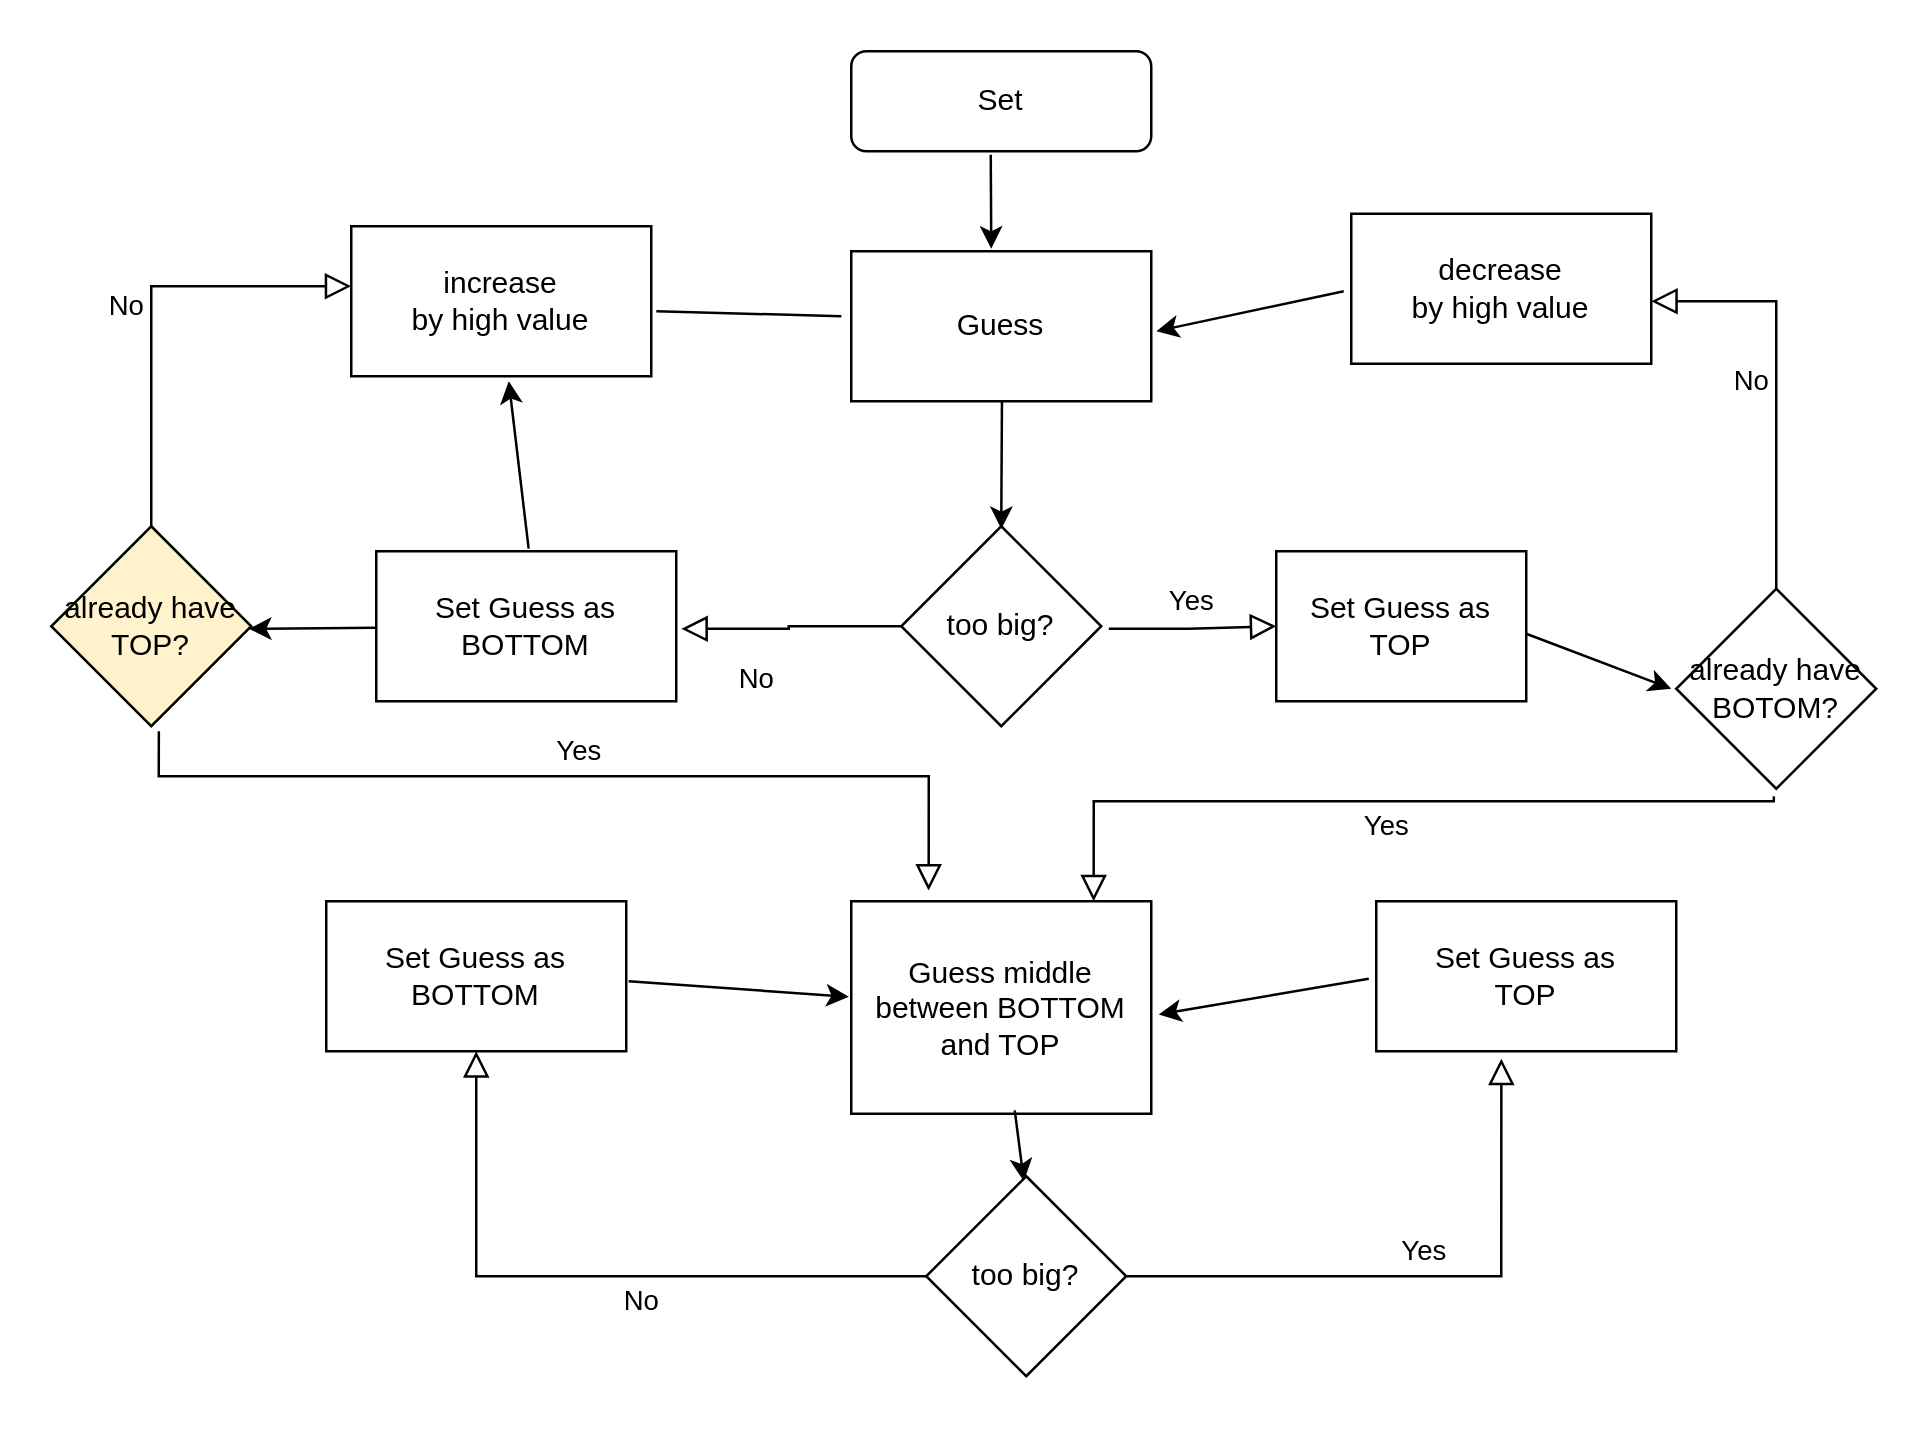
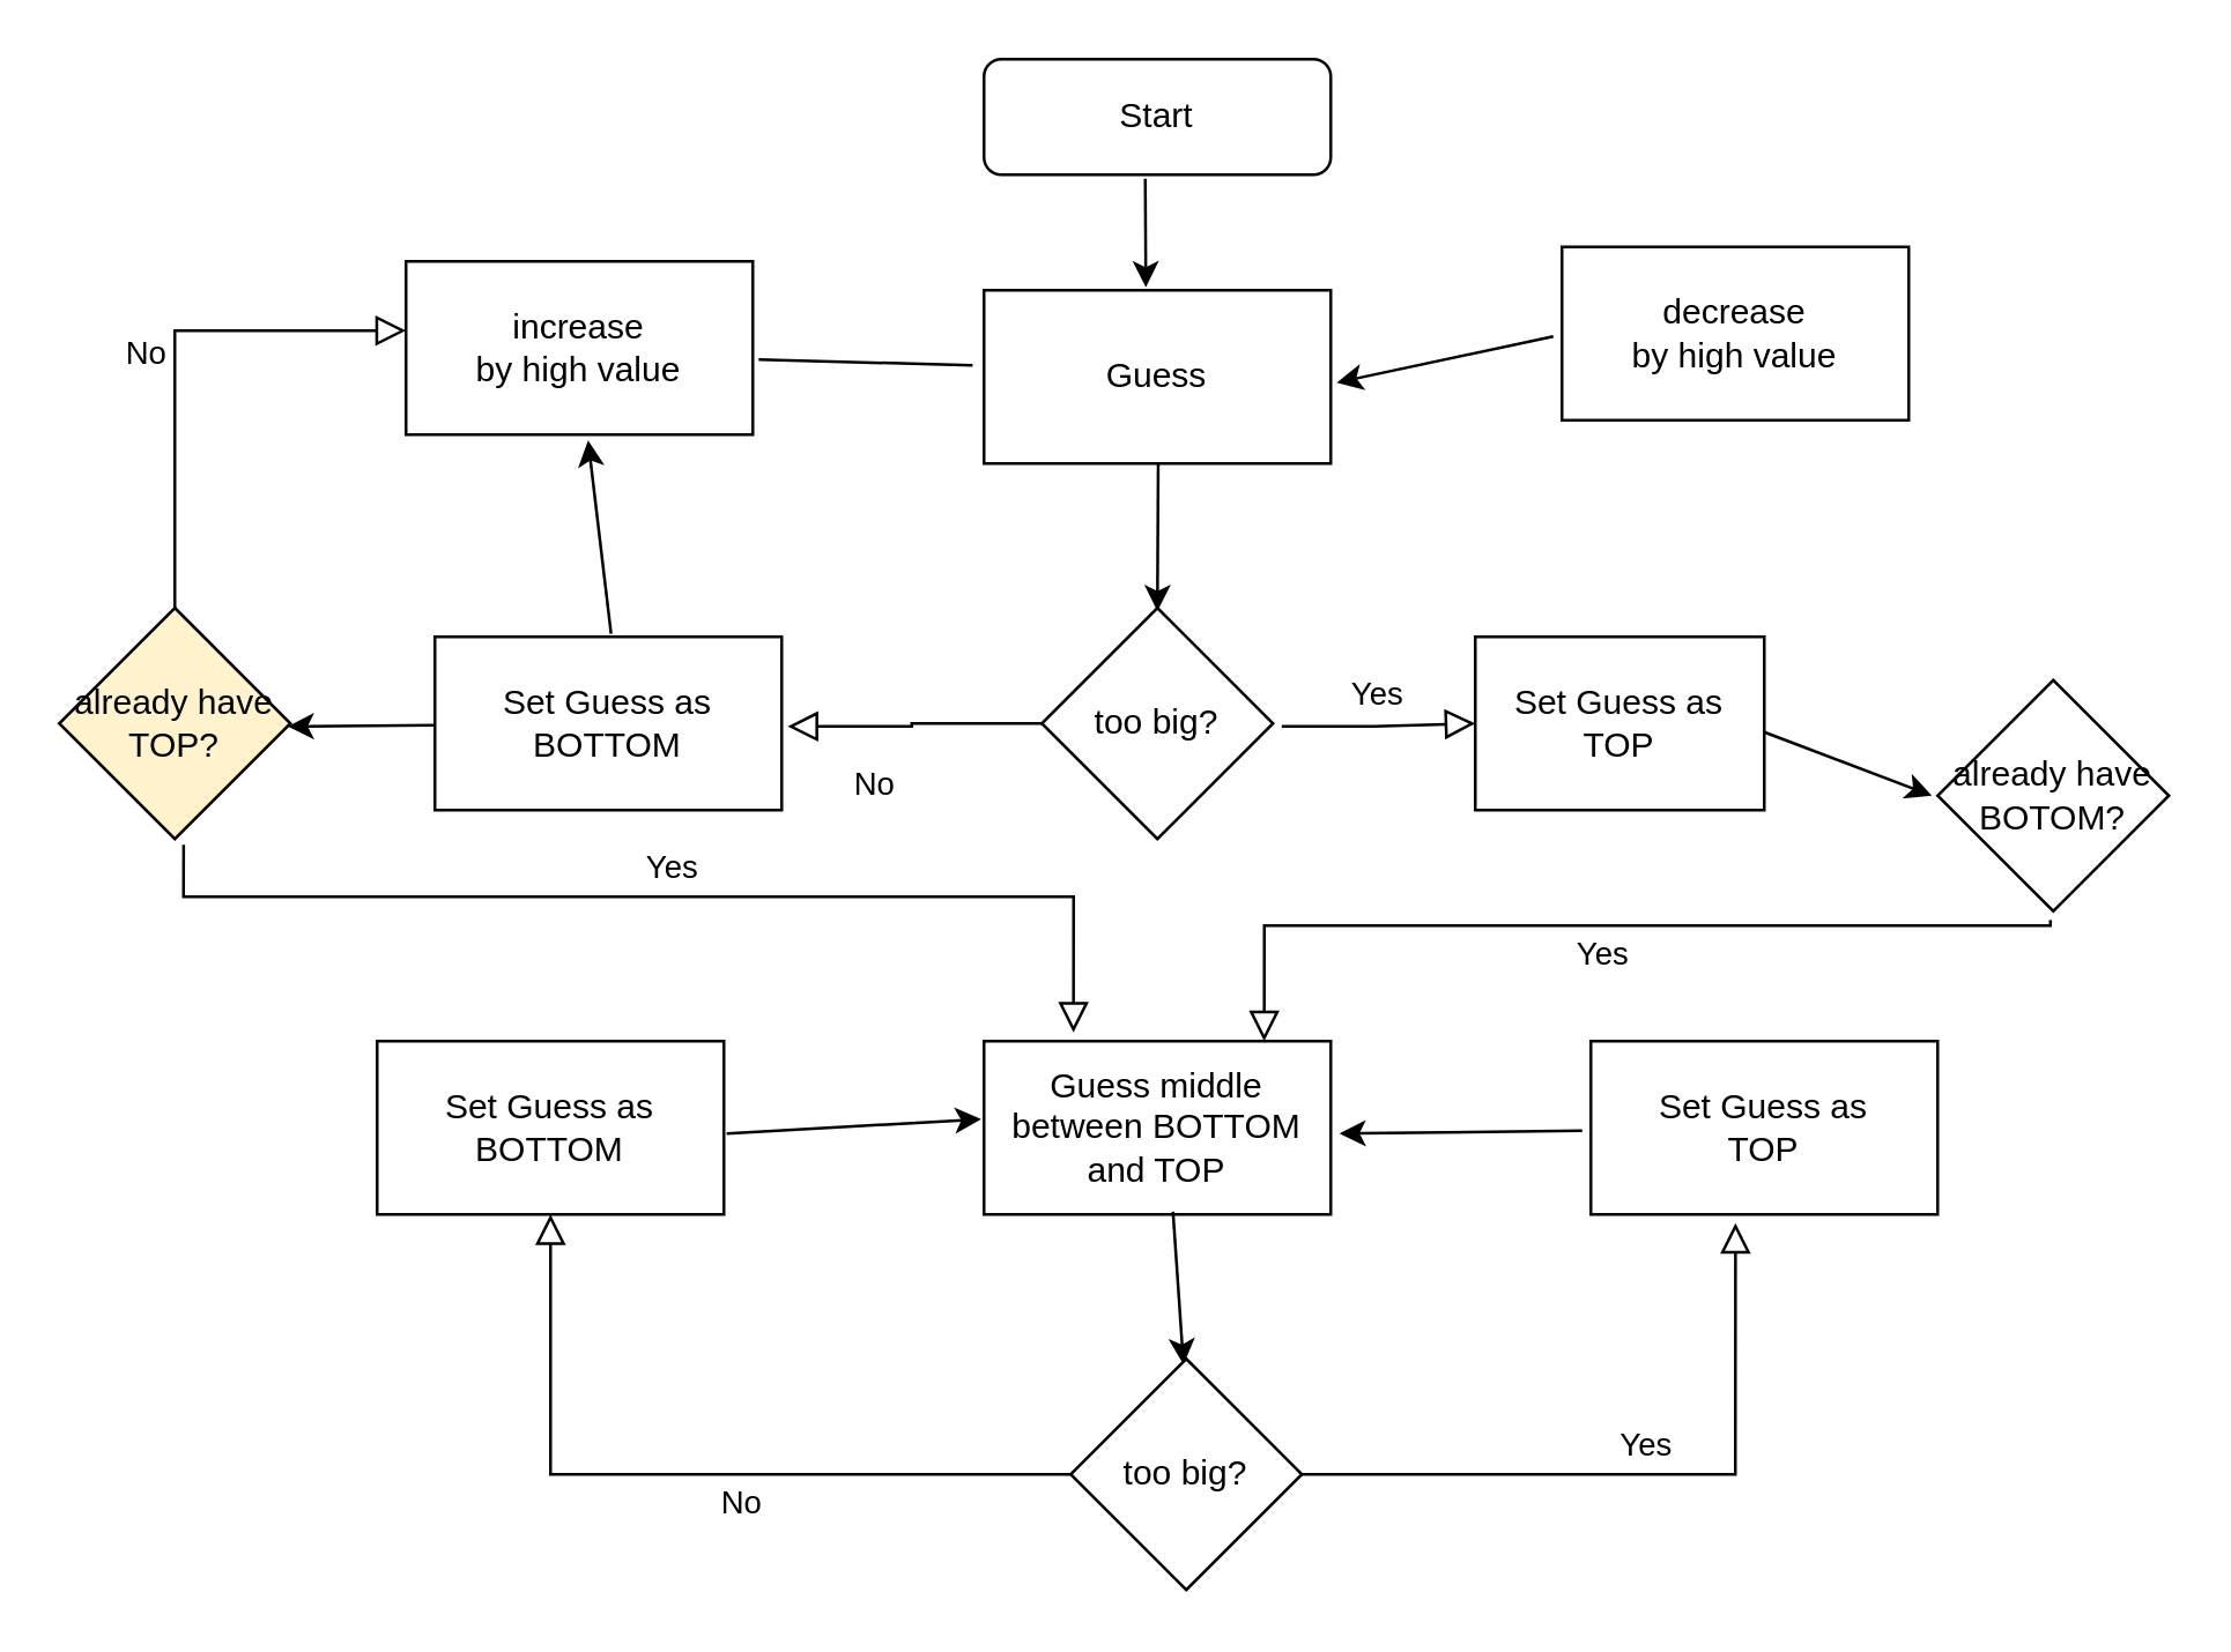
  <mxCell id="0" />
  <mxCell id="1" parent="0" />
- <mxCell id="2" value="Set" style="rounded=1;whiteSpace=wrap;html=1;fontSize=12;glass=0;strokeWidth=1;shadow=0;" parent="1" vertex="1"><mxGeometry x="340" y="20" width="120" height="40" as="geometry" /></mxCell>
+ <mxCell id="2" value="Start" style="rounded=1;whiteSpace=wrap;html=1;fontSize=12;glass=0;strokeWidth=1;shadow=0;" parent="1" vertex="1"><mxGeometry x="340" y="20" width="120" height="40" as="geometry" /></mxCell>
  <mxCell id="3" value="Yes" style="edgeStyle=orthogonalEdgeStyle;rounded=0;html=1;jettySize=auto;orthogonalLoop=1;fontSize=11;endArrow=block;endFill=0;endSize=8;strokeWidth=1;shadow=0;labelBackgroundColor=none;exitX=1.038;exitY=0.513;exitDx=0;exitDy=0;exitPerimeter=0;" parent="1" source="24" edge="1"><mxGeometry y="10" relative="1" as="geometry"><mxPoint as="offset" /><mxPoint x="448" y="240" as="sourcePoint" /><mxPoint x="510" y="250" as="targetPoint" /></mxGeometry></mxCell>
  <mxCell id="4" value="Guess" style="rounded=0;whiteSpace=wrap;html=1;" vertex="1" parent="1"><mxGeometry x="340" y="100" width="120" height="60" as="geometry" /></mxCell>
  <mxCell id="5" value="" style="endArrow=classic;html=1;exitX=0.465;exitY=1.036;exitDx=0;exitDy=0;exitPerimeter=0;" edge="1" parent="1" source="2"><mxGeometry width="50" height="50" relative="1" as="geometry"><mxPoint x="350" y="170" as="sourcePoint" /><mxPoint x="396" y="99" as="targetPoint" /></mxGeometry></mxCell>
  <mxCell id="6" value="" style="endArrow=classic;html=1;exitX=0.465;exitY=1.036;exitDx=0;exitDy=0;exitPerimeter=0;entryX=0.546;entryY=0.019;entryDx=0;entryDy=0;entryPerimeter=0;" edge="1" parent="1"><mxGeometry width="50" height="50" relative="1" as="geometry"><mxPoint x="400.28" y="160" as="sourcePoint" /><mxPoint x="400" y="211.14" as="targetPoint" /></mxGeometry></mxCell>
  <mxCell id="7" value="No" style="rounded=0;html=1;jettySize=auto;orthogonalLoop=1;fontSize=11;endArrow=block;endFill=0;endSize=8;strokeWidth=1;shadow=0;labelBackgroundColor=none;edgeStyle=orthogonalEdgeStyle;exitX=0;exitY=0.5;exitDx=0;exitDy=0;exitPerimeter=0;entryX=1.017;entryY=0.517;entryDx=0;entryDy=0;entryPerimeter=0;" edge="1" parent="1" source="24" target="15"><mxGeometry x="0.333" y="20" relative="1" as="geometry"><mxPoint as="offset" /><mxPoint x="352.72" y="241.86" as="sourcePoint" /><mxPoint x="280" y="242" as="targetPoint" /></mxGeometry></mxCell>
- <mxCell id="8" value="Guess middle&lt;br&gt;between BOTTOM&lt;br&gt;and TOP" style="rounded=0;whiteSpace=wrap;html=1;" vertex="1" parent="1"><mxGeometry x="340" y="360" width="120" height="85" as="geometry" /></mxCell>
+ <mxCell id="8" value="Guess middle&lt;br&gt;between BOTTOM&lt;br&gt;and TOP" style="rounded=0;whiteSpace=wrap;html=1;" vertex="1" parent="1"><mxGeometry x="340" y="360" width="120" height="60" as="geometry" /></mxCell>
  <mxCell id="9" value="" style="endArrow=classic;html=1;exitX=0.545;exitY=0.984;exitDx=0;exitDy=0;exitPerimeter=0;entryX=0.488;entryY=0.025;entryDx=0;entryDy=0;entryPerimeter=0;" edge="1" parent="1" source="8" target="25"><mxGeometry width="50" height="50" relative="1" as="geometry"><mxPoint x="408.8" y="310.84" as="sourcePoint" /><mxPoint x="408" y="460" as="targetPoint" /></mxGeometry></mxCell>
  <mxCell id="10" value="No" style="rounded=0;html=1;jettySize=auto;orthogonalLoop=1;fontSize=11;endArrow=block;endFill=0;endSize=8;strokeWidth=1;shadow=0;labelBackgroundColor=none;edgeStyle=orthogonalEdgeStyle;exitX=0;exitY=0.5;exitDx=0;exitDy=0;exitPerimeter=0;" edge="1" parent="1" source="25" target="11"><mxGeometry x="-0.154" y="10" relative="1" as="geometry"><mxPoint as="offset" /><mxPoint x="371.04" y="499.04" as="sourcePoint" /><mxPoint x="394" y="600" as="targetPoint" /></mxGeometry></mxCell>
  <mxCell id="11" value="Set Guess as&lt;br&gt;BOTTOM" style="rounded=0;whiteSpace=wrap;html=1;" vertex="1" parent="1"><mxGeometry x="130" y="360" width="120" height="60" as="geometry" /></mxCell>
  <mxCell id="12" value="Set Guess as&lt;br&gt;TOP" style="rounded=0;whiteSpace=wrap;html=1;" vertex="1" parent="1"><mxGeometry x="510" y="220" width="100" height="60" as="geometry" /></mxCell>
  <mxCell id="13" value="decrease&lt;br&gt;by high value" style="rounded=0;whiteSpace=wrap;html=1;" vertex="1" parent="1"><mxGeometry x="540" y="85" width="120" height="60" as="geometry" /></mxCell>
  <mxCell id="14" value="" style="endArrow=classic;html=1;entryX=1.017;entryY=0.533;entryDx=0;entryDy=0;entryPerimeter=0;exitX=-0.025;exitY=0.517;exitDx=0;exitDy=0;exitPerimeter=0;" edge="1" parent="1" source="13" target="4"><mxGeometry width="50" height="50" relative="1" as="geometry"><mxPoint x="510" y="132" as="sourcePoint" /><mxPoint x="590" y="80" as="targetPoint" /></mxGeometry></mxCell>
  <mxCell id="15" value="Set Guess as&lt;br&gt;BOTTOM" style="rounded=0;whiteSpace=wrap;html=1;" vertex="1" parent="1"><mxGeometry x="150" y="220" width="120" height="60" as="geometry" /></mxCell>
  <mxCell id="16" value="Yes" style="edgeStyle=orthogonalEdgeStyle;rounded=0;html=1;jettySize=auto;orthogonalLoop=1;fontSize=11;endArrow=block;endFill=0;endSize=8;strokeWidth=1;shadow=0;labelBackgroundColor=none;entryX=0.417;entryY=1.05;entryDx=0;entryDy=0;entryPerimeter=0;" edge="1" parent="1" source="25" target="17"><mxGeometry y="10" relative="1" as="geometry"><mxPoint as="offset" /><mxPoint x="450" y="503.04" as="sourcePoint" /><mxPoint x="600" y="450" as="targetPoint" /></mxGeometry></mxCell>
  <mxCell id="17" value="Set Guess as&lt;br&gt;TOP" style="rounded=0;whiteSpace=wrap;html=1;" vertex="1" parent="1"><mxGeometry x="550" y="360" width="120" height="60" as="geometry" /></mxCell>
  <mxCell id="18" value="" style="endArrow=classic;html=1;exitX=-0.025;exitY=0.517;exitDx=0;exitDy=0;exitPerimeter=0;entryX=1.025;entryY=0.533;entryDx=0;entryDy=0;entryPerimeter=0;" edge="1" parent="1" source="17" target="8"><mxGeometry width="50" height="50" relative="1" as="geometry"><mxPoint x="330" y="550" as="sourcePoint" /><mxPoint x="380" y="500" as="targetPoint" /></mxGeometry></mxCell>
  <mxCell id="19" value="increase&lt;br&gt;by high value" style="rounded=0;whiteSpace=wrap;html=1;" vertex="1" parent="1"><mxGeometry x="140" y="90" width="120" height="60" as="geometry" /></mxCell>
  <mxCell id="20" value="" style="endArrow=classic;html=1;exitX=0.508;exitY=-0.017;exitDx=0;exitDy=0;exitPerimeter=0;entryX=0.525;entryY=1.033;entryDx=0;entryDy=0;entryPerimeter=0;" edge="1" parent="1" source="15" target="19"><mxGeometry width="50" height="50" relative="1" as="geometry"><mxPoint x="330" y="420" as="sourcePoint" /><mxPoint x="380" y="370" as="targetPoint" /></mxGeometry></mxCell>
  <mxCell id="21" value="" style="endArrow=none;html=1;exitX=1.017;exitY=0.567;exitDx=0;exitDy=0;exitPerimeter=0;entryX=-0.033;entryY=0.433;entryDx=0;entryDy=0;entryPerimeter=0;" edge="1" parent="1" source="19" target="4"><mxGeometry width="50" height="50" relative="1" as="geometry"><mxPoint x="330" y="420" as="sourcePoint" /><mxPoint x="380" y="370" as="targetPoint" /></mxGeometry></mxCell>
  <mxCell id="22" value="already have&lt;br&gt;BOTOM?" style="rhombus;whiteSpace=wrap;html=1;" vertex="1" parent="1"><mxGeometry x="670" y="235" width="80" height="80" as="geometry" /></mxCell>
  <mxCell id="23" value="Yes" style="edgeStyle=orthogonalEdgeStyle;rounded=0;html=1;jettySize=auto;orthogonalLoop=1;fontSize=11;endArrow=block;endFill=0;endSize=8;strokeWidth=1;shadow=0;labelBackgroundColor=none;entryX=0.808;entryY=0;entryDx=0;entryDy=0;entryPerimeter=0;exitX=0.488;exitY=1.038;exitDx=0;exitDy=0;exitPerimeter=0;" edge="1" parent="1" source="22" target="8"><mxGeometry y="10" relative="1" as="geometry"><mxPoint as="offset" /><mxPoint x="589" y="300" as="sourcePoint" /><mxPoint x="550" y="250" as="targetPoint" /><Array as="points"><mxPoint x="709" y="320" /><mxPoint x="437" y="320" /></Array></mxGeometry></mxCell>
  <mxCell id="24" value="too big?" style="rhombus;whiteSpace=wrap;html=1;" vertex="1" parent="1"><mxGeometry x="360" y="210" width="80" height="80" as="geometry" /></mxCell>
  <mxCell id="25" value="too big?" style="rhombus;whiteSpace=wrap;html=1;" vertex="1" parent="1"><mxGeometry x="370" y="470" width="80" height="80" as="geometry" /></mxCell>
- <mxCell id="26" value="No" style="edgeStyle=orthogonalEdgeStyle;rounded=0;html=1;jettySize=auto;orthogonalLoop=1;fontSize=11;endArrow=block;endFill=0;endSize=8;strokeWidth=1;shadow=0;labelBackgroundColor=none;" edge="1" parent="1" source="22" target="13"><mxGeometry y="10" relative="1" as="geometry"><mxPoint as="offset" /><mxPoint x="610" y="252" as="sourcePoint" /><mxPoint x="710" y="120" as="targetPoint" /><Array as="points"><mxPoint x="710" y="120" /></Array></mxGeometry></mxCell>
  <mxCell id="27" value="" style="endArrow=classic;html=1;exitX=1;exitY=0.55;exitDx=0;exitDy=0;exitPerimeter=0;entryX=-0.025;entryY=0.5;entryDx=0;entryDy=0;entryPerimeter=0;" edge="1" parent="1" source="12" target="22"><mxGeometry width="50" height="50" relative="1" as="geometry"><mxPoint x="330" y="220" as="sourcePoint" /><mxPoint x="380" y="170" as="targetPoint" /></mxGeometry></mxCell>
  <mxCell id="28" value="already have&lt;br&gt;TOP?" style="rhombus;whiteSpace=wrap;html=1;fillColor=#fff2cc;" vertex="1" parent="1"><mxGeometry x="20" y="210" width="80" height="80" as="geometry" /></mxCell>
  <mxCell id="29" value="No" style="edgeStyle=orthogonalEdgeStyle;rounded=0;html=1;jettySize=auto;orthogonalLoop=1;fontSize=11;endArrow=block;endFill=0;endSize=8;strokeWidth=1;shadow=0;labelBackgroundColor=none;entryX=0;entryY=0.4;entryDx=0;entryDy=0;entryPerimeter=0;" edge="1" parent="1" source="28" target="19"><mxGeometry y="10" relative="1" as="geometry"><mxPoint as="offset" /><mxPoint x="-190" y="202" as="sourcePoint" /><mxPoint x="-140" y="70" as="targetPoint" /><Array as="points"><mxPoint x="60" y="114" /></Array></mxGeometry></mxCell>
  <mxCell id="30" value="" style="endArrow=classic;html=1;entryX=0.988;entryY=0.513;entryDx=0;entryDy=0;entryPerimeter=0;" edge="1" parent="1" target="28" source="15"><mxGeometry width="50" height="50" relative="1" as="geometry"><mxPoint x="-190" y="203" as="sourcePoint" /><mxPoint x="-420" y="120" as="targetPoint" /></mxGeometry></mxCell>
  <mxCell id="31" value="Yes" style="edgeStyle=orthogonalEdgeStyle;rounded=0;html=1;jettySize=auto;orthogonalLoop=1;fontSize=11;endArrow=block;endFill=0;endSize=8;strokeWidth=1;shadow=0;labelBackgroundColor=none;exitX=0.538;exitY=1.025;exitDx=0;exitDy=0;exitPerimeter=0;entryX=0.258;entryY=-0.05;entryDx=0;entryDy=0;entryPerimeter=0;" edge="1" parent="1" source="28" target="8"><mxGeometry y="10" relative="1" as="geometry"><mxPoint as="offset" /><mxPoint x="719.04" y="313.04" as="sourcePoint" /><mxPoint x="446.96" y="340" as="targetPoint" /><Array as="points"><mxPoint x="63" y="310" /><mxPoint x="371" y="310" /></Array></mxGeometry></mxCell>
  <mxCell id="32" value="" style="endArrow=classic;html=1;exitX=1.008;exitY=0.533;exitDx=0;exitDy=0;exitPerimeter=0;entryX=-0.008;entryY=0.45;entryDx=0;entryDy=0;entryPerimeter=0;" edge="1" parent="1" source="11" target="8"><mxGeometry width="50" height="50" relative="1" as="geometry"><mxPoint x="330" y="220" as="sourcePoint" /><mxPoint x="380" y="170" as="targetPoint" /></mxGeometry></mxCell>
